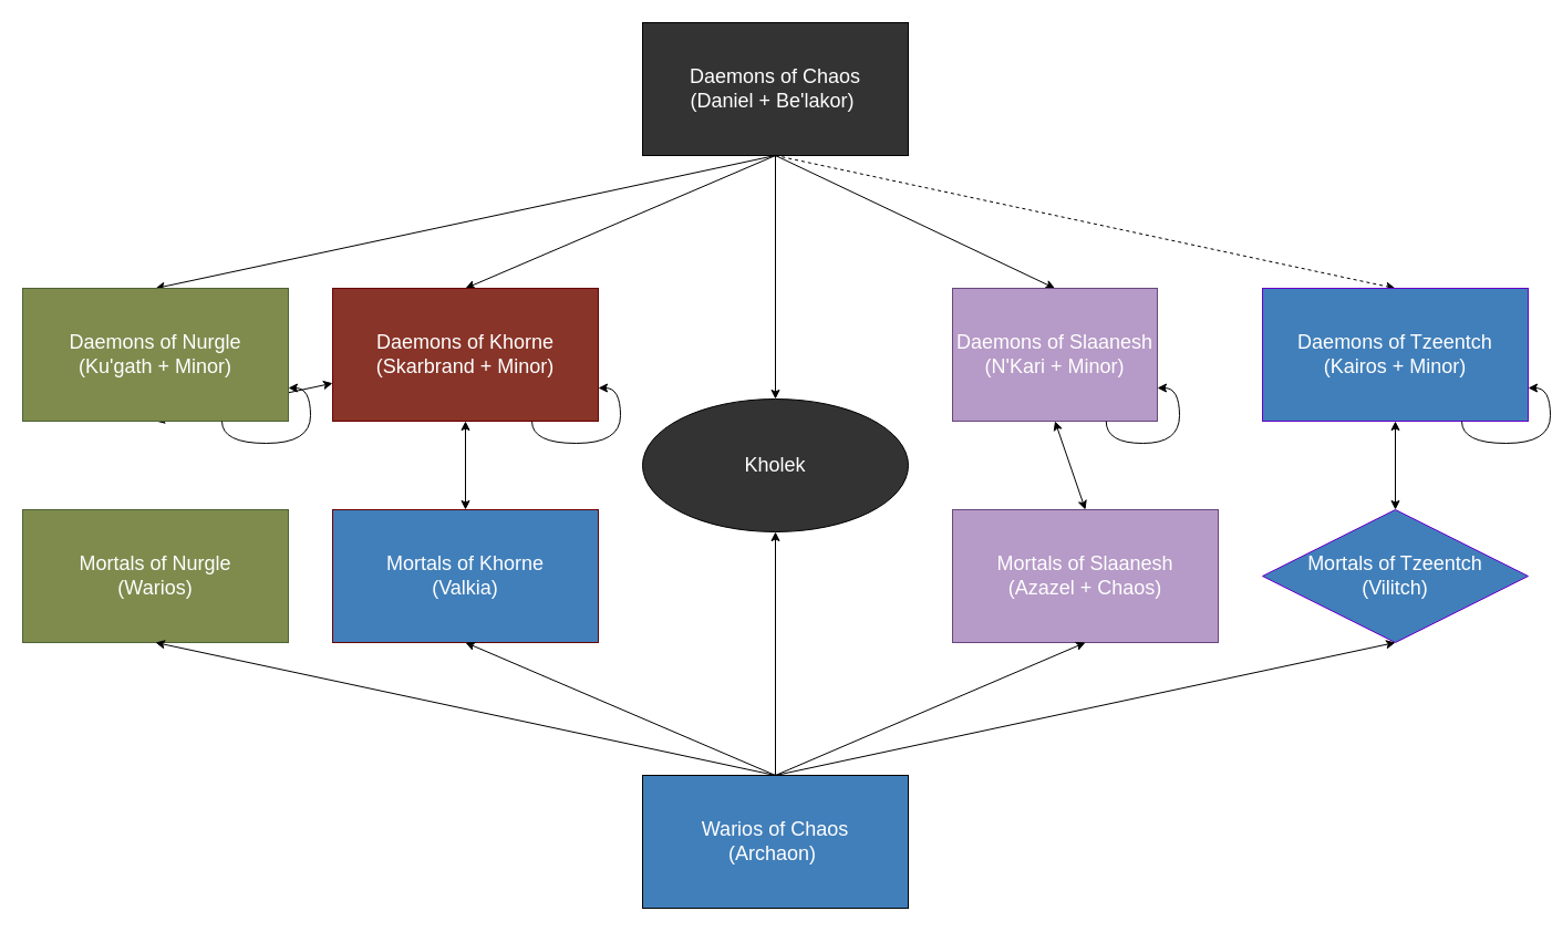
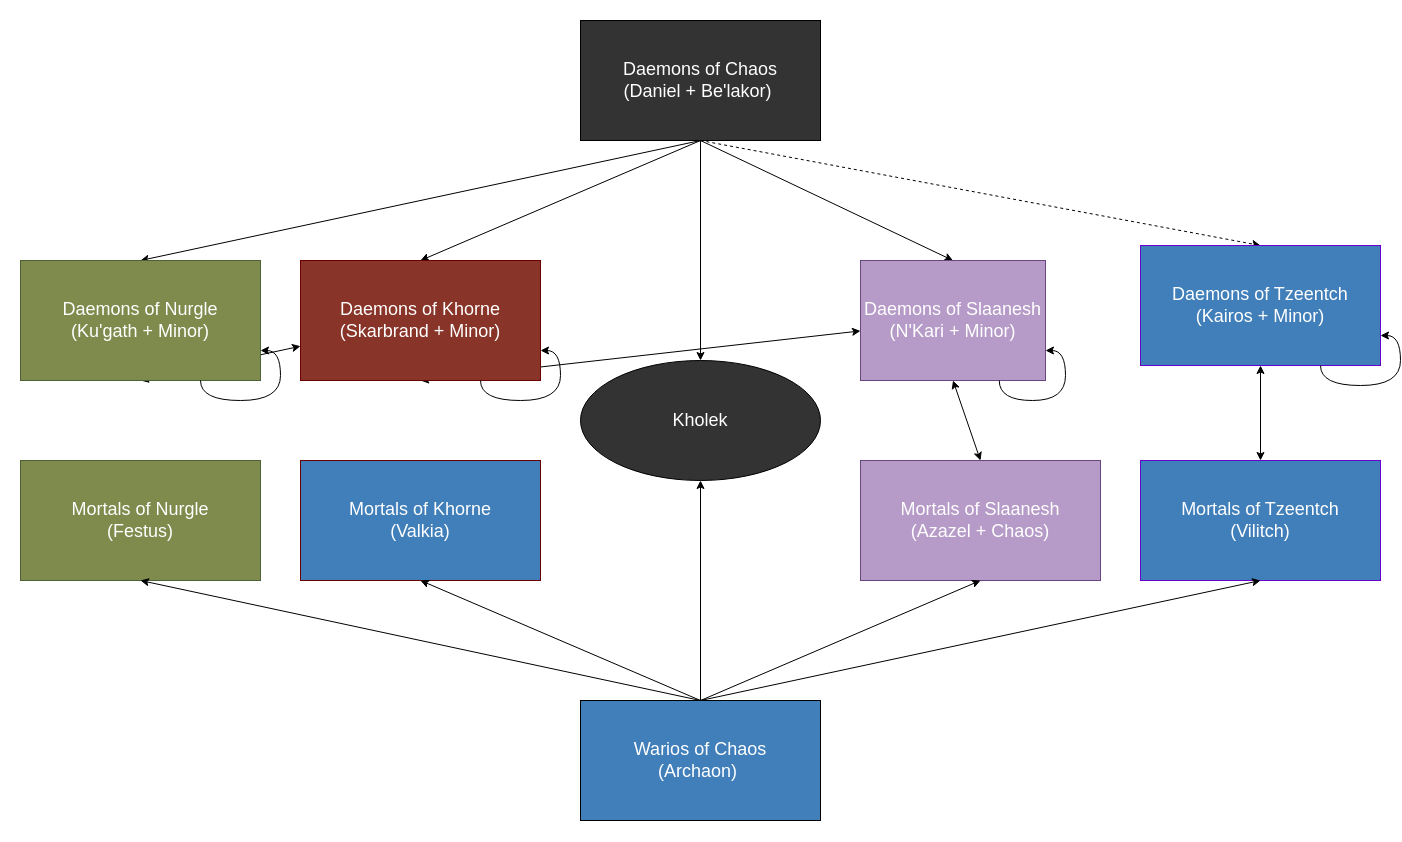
  <mxCell id="0" />
  <mxCell id="1" parent="0" />
  <mxCell id="2" style="edgeStyle=none;rounded=0;orthogonalLoop=1;jettySize=auto;html=1;exitX=0.5;exitY=1;exitDx=0;exitDy=0;entryX=0.5;entryY=0;entryDx=0;entryDy=0;fontSize=18;fontColor=#FFFFFF;" edge="1" parent="1" source="7" target="9"><mxGeometry relative="1" as="geometry" /></mxCell>
  <mxCell id="3" style="edgeStyle=none;rounded=0;orthogonalLoop=1;jettySize=auto;html=1;exitX=0.5;exitY=1;exitDx=0;exitDy=0;entryX=0.5;entryY=0;entryDx=0;entryDy=0;fontSize=18;fontColor=#FFFFFF;" edge="1" parent="1" source="7" target="11"><mxGeometry relative="1" as="geometry" /></mxCell>
  <mxCell id="4" style="edgeStyle=none;rounded=0;orthogonalLoop=1;jettySize=auto;html=1;exitX=0.5;exitY=1;exitDx=0;exitDy=0;entryX=0.5;entryY=0;entryDx=0;entryDy=0;fontSize=18;fontColor=#FFFFFF;" edge="1" parent="1" source="7" target="13"><mxGeometry relative="1" as="geometry" /></mxCell>
  <mxCell id="5" style="edgeStyle=none;rounded=0;orthogonalLoop=1;jettySize=auto;html=1;exitX=0.5;exitY=1;exitDx=0;exitDy=0;entryX=0.5;entryY=0;entryDx=0;entryDy=0;fontSize=18;fontColor=#FFFFFF;dashed=1;" edge="1" parent="1" source="7" target="15"><mxGeometry relative="1" as="geometry" /></mxCell>
  <mxCell id="6" style="edgeStyle=none;rounded=0;orthogonalLoop=1;jettySize=auto;html=1;exitX=0.5;exitY=1;exitDx=0;exitDy=0;entryX=0.5;entryY=0;entryDx=0;entryDy=0;fontSize=18;fontColor=#FFFFFF;" edge="1" parent="1" source="7" target="24"><mxGeometry relative="1" as="geometry" /></mxCell>
  <mxCell id="7" value="&lt;font style=&quot;font-size: 18px;&quot; color=&quot;#ffffff&quot;&gt;Daemons of Chaos&lt;br&gt;(Daniel + Be'lakor)&amp;nbsp;&lt;br&gt;&lt;/font&gt;" style="rounded=0;whiteSpace=wrap;html=1;fillColor=#333333;" vertex="1" parent="1"><mxGeometry x="580" y="20" width="240" height="120" as="geometry" /></mxCell>
  <mxCell id="8" style="edgeStyle=none;rounded=0;orthogonalLoop=1;jettySize=auto;html=1;exitX=0.5;exitY=1;exitDx=0;exitDy=0;fontSize=18;fontColor=#FFFFFF;startArrow=classic;startFill=1;" edge="1" parent="1" source="9" target="11"><mxGeometry relative="1" as="geometry" /></mxCell>
  <mxCell id="9" value="&lt;font color=&quot;#ffffff&quot; style=&quot;&quot;&gt;&lt;span style=&quot;font-size: 18px;&quot;&gt;Daemons of Nurgle&lt;/span&gt;&lt;br&gt;&lt;span style=&quot;font-size: 18px;&quot;&gt;(Ku'gath + Minor&lt;/span&gt;&lt;span style=&quot;font-size: 18px;&quot;&gt;)&lt;/span&gt;&lt;br&gt;&lt;/font&gt;" style="rounded=0;whiteSpace=wrap;html=1;fillColor=#7E8B4D;strokeColor=#4D6335;" vertex="1" parent="1"><mxGeometry x="20" y="260" width="240" height="120" as="geometry" /></mxCell>
- <mxCell id="10" style="edgeStyle=none;rounded=0;orthogonalLoop=1;jettySize=auto;html=1;exitX=0.5;exitY=1;exitDx=0;exitDy=0;entryX=0.5;entryY=0;entryDx=0;entryDy=0;fontSize=18;fontColor=#FFFFFF;startArrow=classic;startFill=1;" edge="1" parent="1" source="11" target="21"><mxGeometry relative="1" as="geometry" /></mxCell>
+ <mxCell id="10" style="edgeStyle=none;rounded=0;orthogonalLoop=1;jettySize=auto;html=1;exitX=0.5;exitY=1;exitDx=0;exitDy=0;fontSize=18;fontColor=#FFFFFF;startArrow=classic;startFill=1;" edge="1" parent="1" source="11" target="13"><mxGeometry relative="1" as="geometry" /></mxCell>
  <mxCell id="11" value="&lt;font color=&quot;#ffffff&quot; style=&quot;&quot;&gt;&lt;span style=&quot;font-size: 18px;&quot;&gt;Daemons of Khorne&lt;/span&gt;&lt;br&gt;&lt;span style=&quot;font-size: 18px;&quot;&gt;(Skarbrand&amp;nbsp;+ Minor)&lt;/span&gt;&lt;br&gt;&lt;/font&gt;" style="rounded=0;whiteSpace=wrap;html=1;strokeColor=#6a0001;fillColor=#883428;" vertex="1" parent="1"><mxGeometry x="300" y="260" width="240" height="120" as="geometry" /></mxCell>
  <mxCell id="12" style="edgeStyle=none;rounded=0;orthogonalLoop=1;jettySize=auto;html=1;exitX=0.5;exitY=1;exitDx=0;exitDy=0;entryX=0.5;entryY=0;entryDx=0;entryDy=0;fontSize=18;fontColor=#FFFFFF;endArrow=classic;endFill=1;startArrow=classic;startFill=1;" edge="1" parent="1" source="13" target="22"><mxGeometry relative="1" as="geometry" /></mxCell>
  <mxCell id="13" value="&lt;font color=&quot;#ffffff&quot; style=&quot;font-size: 18px;&quot;&gt;Daemons of Slaanesh&lt;br&gt;&lt;/font&gt;&lt;span style=&quot;color: rgb(255, 255, 255); font-size: 18px;&quot;&gt;(N'Kari + Minor&lt;/span&gt;&lt;span style=&quot;color: rgb(255, 255, 255); font-size: 18px;&quot;&gt;)&lt;/span&gt;&lt;font color=&quot;#ffffff&quot; style=&quot;font-size: 18px;&quot;&gt;&lt;br&gt;&lt;/font&gt;" style="rounded=0;whiteSpace=wrap;html=1;fillColor=#B69AC7;strokeColor=#684680;" vertex="1" parent="1"><mxGeometry x="860" y="260" width="185" height="120" as="geometry" /></mxCell>
  <mxCell id="14" style="edgeStyle=none;rounded=0;orthogonalLoop=1;jettySize=auto;html=1;exitX=0.5;exitY=1;exitDx=0;exitDy=0;entryX=0.5;entryY=0;entryDx=0;entryDy=0;fontSize=18;fontColor=#FFFFFF;startArrow=classic;startFill=1;" edge="1" parent="1" source="15" target="23"><mxGeometry relative="1" as="geometry" /></mxCell>
- <mxCell id="15" value="&lt;font color=&quot;#ffffff&quot; style=&quot;font-size: 18px;&quot;&gt;Daemons of Tzeentch&lt;br&gt;&lt;/font&gt;&lt;span style=&quot;color: rgb(255, 255, 255); font-size: 18px;&quot;&gt;(Kairos + Minor&lt;/span&gt;&lt;span style=&quot;color: rgb(255, 255, 255); font-size: 18px;&quot;&gt;)&lt;/span&gt;&lt;font color=&quot;#ffffff&quot; style=&quot;font-size: 18px;&quot;&gt;&lt;br&gt;&lt;/font&gt;" style="rounded=0;whiteSpace=wrap;html=1;fillColor=#417FBA;strokeColor=#6600CC;" vertex="1" parent="1"><mxGeometry x="1140" y="260" width="240" height="120" as="geometry" /></mxCell>
+ <mxCell id="15" value="&lt;font color=&quot;#ffffff&quot; style=&quot;font-size: 18px;&quot;&gt;Daemons of Tzeentch&lt;br&gt;&lt;/font&gt;&lt;span style=&quot;color: rgb(255, 255, 255); font-size: 18px;&quot;&gt;(Kairos + Minor&lt;/span&gt;&lt;span style=&quot;color: rgb(255, 255, 255); font-size: 18px;&quot;&gt;)&lt;/span&gt;&lt;font color=&quot;#ffffff&quot; style=&quot;font-size: 18px;&quot;&gt;&lt;br&gt;&lt;/font&gt;" style="rounded=0;whiteSpace=wrap;html=1;fillColor=#417FBA;strokeColor=#6600CC;" vertex="1" parent="1"><mxGeometry x="1140" y="245" width="240" height="120" as="geometry" /></mxCell>
  <mxCell id="16" style="edgeStyle=orthogonalEdgeStyle;curved=1;rounded=0;orthogonalLoop=1;jettySize=auto;html=1;exitX=0.75;exitY=1;exitDx=0;exitDy=0;entryX=1;entryY=0.75;entryDx=0;entryDy=0;fontSize=18;fontColor=#FFFFFF;" edge="1" parent="1" source="9" target="9"><mxGeometry relative="1" as="geometry" /></mxCell>
  <mxCell id="17" style="edgeStyle=orthogonalEdgeStyle;curved=1;rounded=0;orthogonalLoop=1;jettySize=auto;html=1;exitX=0.75;exitY=1;exitDx=0;exitDy=0;entryX=1;entryY=0.75;entryDx=0;entryDy=0;fontSize=18;fontColor=#FFFFFF;" edge="1" parent="1" source="11" target="11"><mxGeometry relative="1" as="geometry" /></mxCell>
  <mxCell id="18" style="edgeStyle=orthogonalEdgeStyle;curved=1;rounded=0;orthogonalLoop=1;jettySize=auto;html=1;exitX=0.75;exitY=1;exitDx=0;exitDy=0;entryX=1;entryY=0.75;entryDx=0;entryDy=0;fontSize=18;fontColor=#FFFFFF;" edge="1" parent="1" source="13" target="13"><mxGeometry relative="1" as="geometry" /></mxCell>
  <mxCell id="19" style="edgeStyle=orthogonalEdgeStyle;curved=1;rounded=0;orthogonalLoop=1;jettySize=auto;html=1;exitX=0.75;exitY=1;exitDx=0;exitDy=0;entryX=1;entryY=0.75;entryDx=0;entryDy=0;fontSize=18;fontColor=#FFFFFF;" edge="1" parent="1" source="15" target="15"><mxGeometry relative="1" as="geometry" /></mxCell>
- <mxCell id="20" value="&lt;font color=&quot;#ffffff&quot; style=&quot;&quot;&gt;&lt;span style=&quot;font-size: 18px;&quot;&gt;Mortals of Nurgle&lt;/span&gt;&lt;br&gt;&lt;span style=&quot;font-size: 18px;&quot;&gt;(Warios&lt;/span&gt;&lt;span style=&quot;font-size: 18px;&quot;&gt;)&lt;/span&gt;&lt;br&gt;&lt;/font&gt;" style="rounded=0;whiteSpace=wrap;html=1;fillColor=#7E8B4D;strokeColor=#4D6335;" vertex="1" parent="1"><mxGeometry x="20" y="460" width="240" height="120" as="geometry" /></mxCell>
+ <mxCell id="20" value="&lt;font color=&quot;#ffffff&quot; style=&quot;&quot;&gt;&lt;span style=&quot;font-size: 18px;&quot;&gt;Mortals of Nurgle&lt;/span&gt;&lt;br&gt;&lt;span style=&quot;font-size: 18px;&quot;&gt;(Festus&lt;/span&gt;&lt;span style=&quot;font-size: 18px;&quot;&gt;)&lt;/span&gt;&lt;br&gt;&lt;/font&gt;" style="rounded=0;whiteSpace=wrap;html=1;fillColor=#7E8B4D;strokeColor=#4D6335;" vertex="1" parent="1"><mxGeometry x="20" y="460" width="240" height="120" as="geometry" /></mxCell>
  <mxCell id="21" value="&lt;span style=&quot;color: rgb(255, 255, 255); font-size: 18px;&quot;&gt;Mortals&amp;nbsp;&lt;/span&gt;&lt;font color=&quot;#ffffff&quot; style=&quot;&quot;&gt;&lt;span style=&quot;font-size: 18px;&quot;&gt;of Khorne&lt;/span&gt;&lt;br&gt;&lt;span style=&quot;font-size: 18px;&quot;&gt;(Valkia)&lt;/span&gt;&lt;br&gt;&lt;/font&gt;" style="rounded=0;whiteSpace=wrap;html=1;strokeColor=#6a0001;fillColor=#417fba;" vertex="1" parent="1"><mxGeometry x="300" y="460" width="240" height="120" as="geometry" /></mxCell>
  <mxCell id="22" value="&lt;span style=&quot;color: rgb(255, 255, 255); font-size: 18px;&quot;&gt;Mortals&amp;nbsp;&lt;/span&gt;&lt;font color=&quot;#ffffff&quot; style=&quot;font-size: 18px;&quot;&gt;of Slaanesh&lt;br&gt;&lt;/font&gt;&lt;span style=&quot;color: rgb(255, 255, 255); font-size: 18px;&quot;&gt;(Azazel + Chaos&lt;/span&gt;&lt;span style=&quot;color: rgb(255, 255, 255); font-size: 18px;&quot;&gt;)&lt;/span&gt;&lt;font color=&quot;#ffffff&quot; style=&quot;font-size: 18px;&quot;&gt;&lt;br&gt;&lt;/font&gt;" style="rounded=0;whiteSpace=wrap;html=1;fillColor=#B69AC7;strokeColor=#684680;" vertex="1" parent="1"><mxGeometry x="860" y="460" width="240" height="120" as="geometry" /></mxCell>
- <mxCell id="23" value="&lt;span style=&quot;color: rgb(255, 255, 255); font-size: 18px;&quot;&gt;Mortals&amp;nbsp;&lt;/span&gt;&lt;font color=&quot;#ffffff&quot; style=&quot;font-size: 18px;&quot;&gt;of Tzeentch&lt;br&gt;&lt;/font&gt;&lt;span style=&quot;color: rgb(255, 255, 255); font-size: 18px;&quot;&gt;(Vilitch&lt;/span&gt;&lt;span style=&quot;color: rgb(255, 255, 255); font-size: 18px;&quot;&gt;)&lt;/span&gt;&lt;font color=&quot;#ffffff&quot; style=&quot;font-size: 18px;&quot;&gt;&lt;br&gt;&lt;/font&gt;" style="rhombus;whiteSpace=wrap;html=1;fillColor=#417FBA;strokeColor=#6600CC;" vertex="1" parent="1"><mxGeometry x="1140" y="460" width="240" height="120" as="geometry" /></mxCell>
+ <mxCell id="23" value="&lt;span style=&quot;color: rgb(255, 255, 255); font-size: 18px;&quot;&gt;Mortals&amp;nbsp;&lt;/span&gt;&lt;font color=&quot;#ffffff&quot; style=&quot;font-size: 18px;&quot;&gt;of Tzeentch&lt;br&gt;&lt;/font&gt;&lt;span style=&quot;color: rgb(255, 255, 255); font-size: 18px;&quot;&gt;(Vilitch&lt;/span&gt;&lt;span style=&quot;color: rgb(255, 255, 255); font-size: 18px;&quot;&gt;)&lt;/span&gt;&lt;font color=&quot;#ffffff&quot; style=&quot;font-size: 18px;&quot;&gt;&lt;br&gt;&lt;/font&gt;" style="rounded=0;whiteSpace=wrap;html=1;fillColor=#417FBA;strokeColor=#6600CC;" vertex="1" parent="1"><mxGeometry x="1140" y="460" width="240" height="120" as="geometry" /></mxCell>
  <mxCell id="24" value="&lt;font style=&quot;font-size: 18px;&quot; color=&quot;#ffffff&quot;&gt;Kholek&lt;br&gt;&lt;/font&gt;" style="ellipse;whiteSpace=wrap;html=1;fillColor=#333333;" vertex="1" parent="1"><mxGeometry x="580" y="360" width="240" height="120" as="geometry" /></mxCell>
  <mxCell id="25" style="edgeStyle=none;rounded=0;orthogonalLoop=1;jettySize=auto;html=1;exitX=0.5;exitY=0;exitDx=0;exitDy=0;fontSize=18;fontColor=#FFFFFF;" edge="1" parent="1" source="30" target="24"><mxGeometry relative="1" as="geometry" /></mxCell>
  <mxCell id="26" style="edgeStyle=none;rounded=0;orthogonalLoop=1;jettySize=auto;html=1;exitX=0.5;exitY=0;exitDx=0;exitDy=0;entryX=0.5;entryY=1;entryDx=0;entryDy=0;fontSize=18;fontColor=#FFFFFF;" edge="1" parent="1" source="30" target="20"><mxGeometry relative="1" as="geometry" /></mxCell>
  <mxCell id="27" style="edgeStyle=none;rounded=0;orthogonalLoop=1;jettySize=auto;html=1;exitX=0.5;exitY=0;exitDx=0;exitDy=0;entryX=0.5;entryY=1;entryDx=0;entryDy=0;fontSize=18;fontColor=#FFFFFF;" edge="1" parent="1" source="30" target="21"><mxGeometry relative="1" as="geometry" /></mxCell>
  <mxCell id="28" style="edgeStyle=none;rounded=0;orthogonalLoop=1;jettySize=auto;html=1;exitX=0.5;exitY=0;exitDx=0;exitDy=0;entryX=0.5;entryY=1;entryDx=0;entryDy=0;fontSize=18;fontColor=#FFFFFF;" edge="1" parent="1" source="30" target="22"><mxGeometry relative="1" as="geometry" /></mxCell>
  <mxCell id="29" style="edgeStyle=none;rounded=0;orthogonalLoop=1;jettySize=auto;html=1;exitX=0.5;exitY=0;exitDx=0;exitDy=0;entryX=0.5;entryY=1;entryDx=0;entryDy=0;fontSize=18;fontColor=#FFFFFF;" edge="1" parent="1" source="30" target="23"><mxGeometry relative="1" as="geometry" /></mxCell>
  <mxCell id="30" value="&lt;font style=&quot;font-size: 18px;&quot; color=&quot;#ffffff&quot;&gt;Warios of Chaos&lt;br&gt;(Archaon)&amp;nbsp;&lt;br&gt;&lt;/font&gt;" style="rounded=0;whiteSpace=wrap;html=1;fillColor=#417fba;" vertex="1" parent="1"><mxGeometry x="580" y="700" width="240" height="120" as="geometry" /></mxCell>
